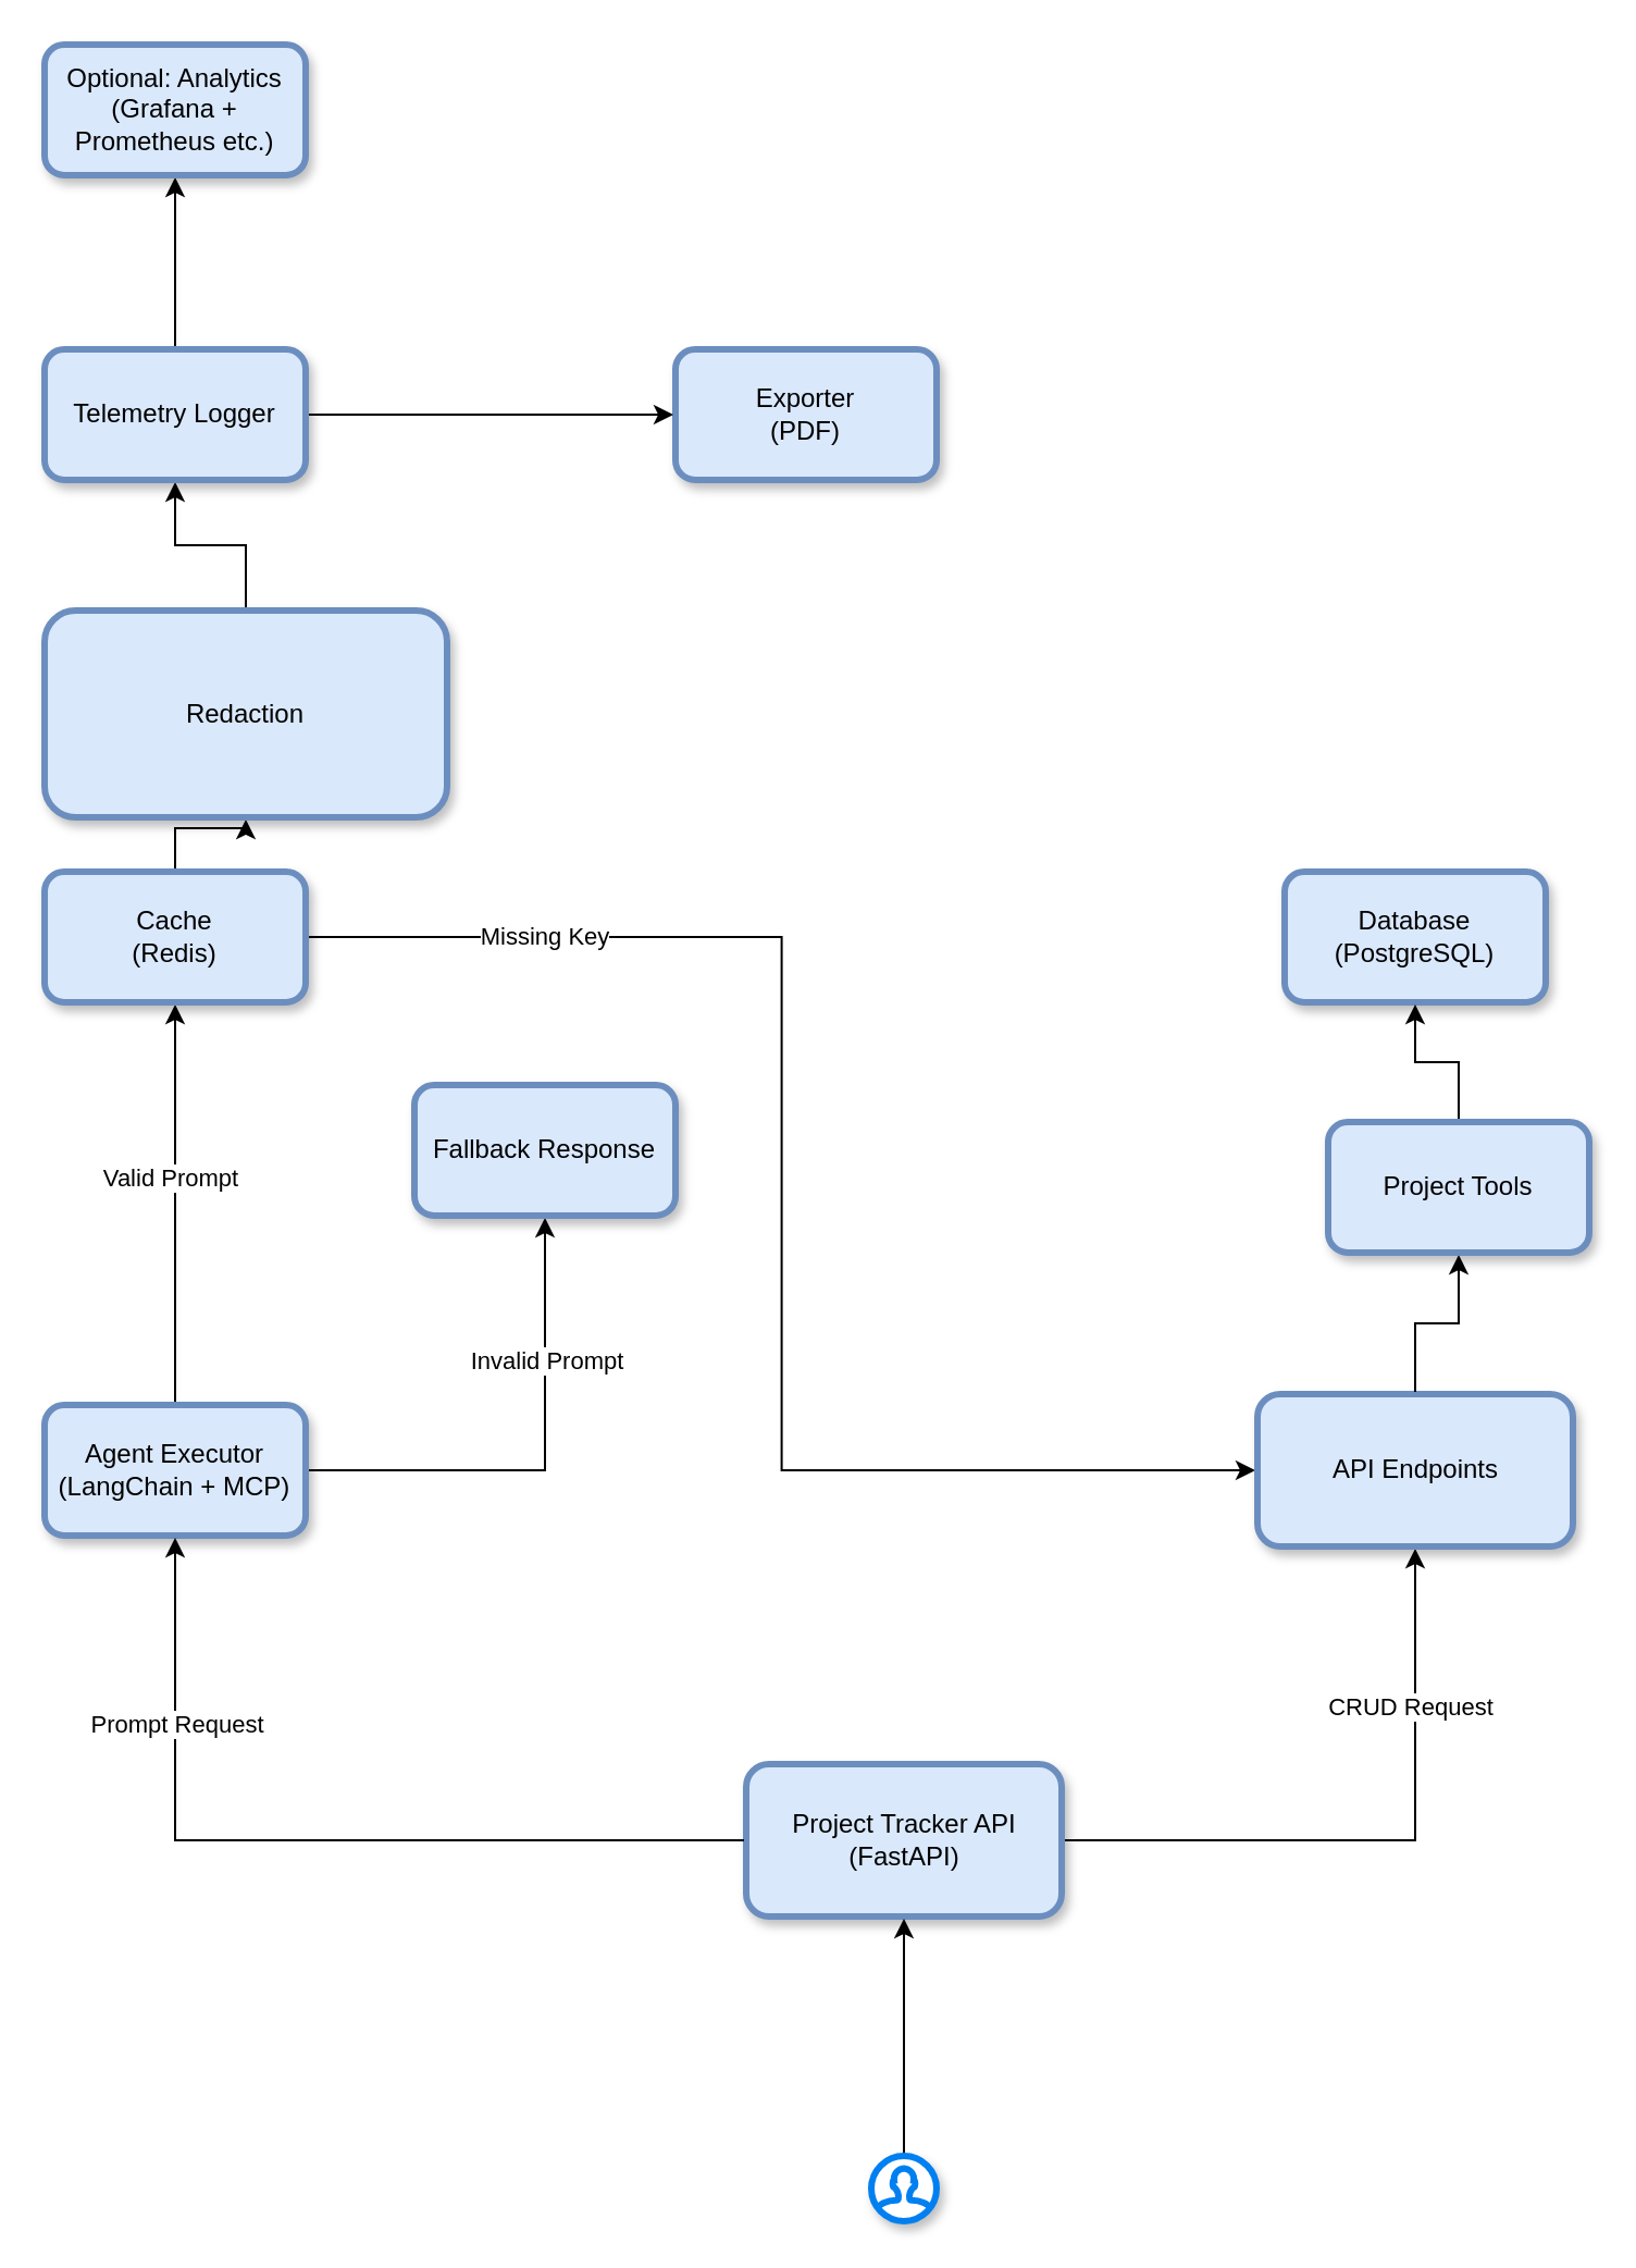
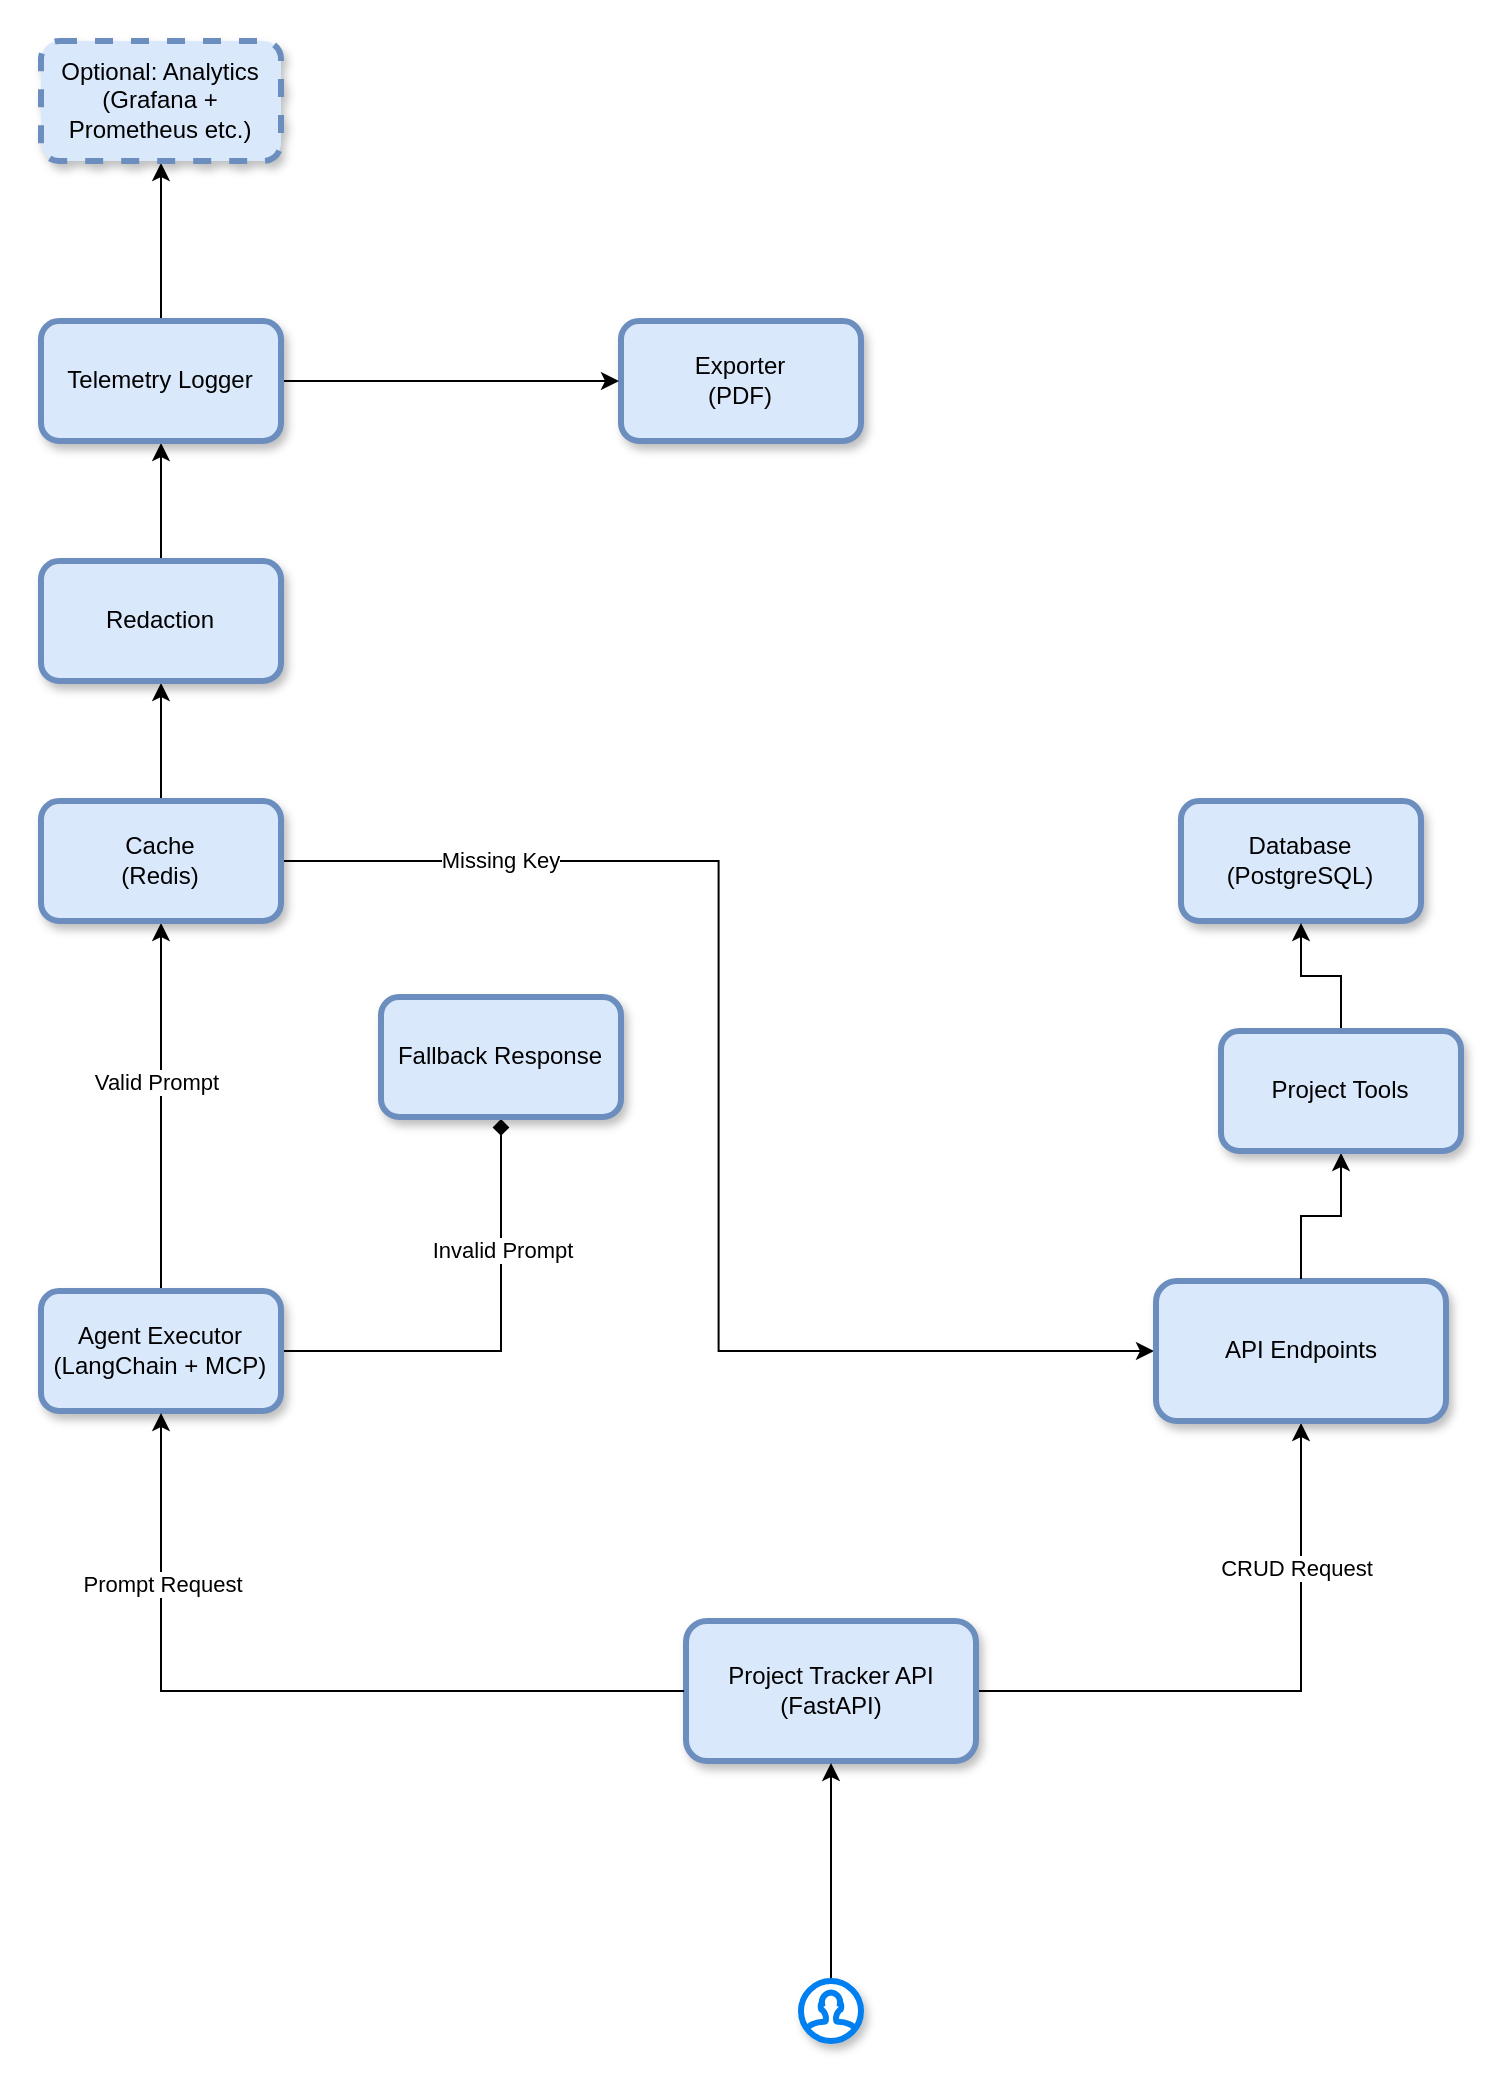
  <mxCell id="0" />
  <mxCell id="1" parent="0" />
  <mxCell id="2" value="Database&lt;br&gt;(PostgreSQL)" style="rounded=1;whiteSpace=wrap;html=1;fillColor=#dae8fc;strokeColor=#6c8ebf;gradientColor=none;glass=0;shadow=1;strokeWidth=3;perimeterSpacing=1;" parent="1" vertex="1"><mxGeometry x="590" y="400" width="120" height="60" as="geometry" /></mxCell>
  <mxCell id="3" style="edgeStyle=orthogonalEdgeStyle;rounded=0;orthogonalLoop=1;jettySize=auto;html=1;entryX=0.5;entryY=1;entryDx=0;entryDy=0;" parent="1" source="5" target="21" edge="1"><mxGeometry relative="1" as="geometry" /></mxCell>
  <mxCell id="4" value="CRUD Request" style="edgeLabel;html=1;align=center;verticalAlign=middle;resizable=0;points=[];" parent="3" vertex="1" connectable="0"><mxGeometry x="0.509" y="3" relative="1" as="geometry"><mxPoint as="offset" /></mxGeometry></mxCell>
  <mxCell id="5" value="Project Tracker API&lt;br&gt;(FastAPI)" style="rounded=1;whiteSpace=wrap;html=1;fillColor=#dae8fc;strokeColor=#6c8ebf;gradientColor=none;glass=0;shadow=1;strokeWidth=3;perimeterSpacing=1;" parent="1" vertex="1"><mxGeometry x="342.5" y="810" width="145" height="70" as="geometry" /></mxCell>
  <mxCell id="6" style="edgeStyle=orthogonalEdgeStyle;rounded=0;orthogonalLoop=1;jettySize=auto;html=1;entryX=0;entryY=0.5;entryDx=0;entryDy=0;endArrow=classic;endFill=1;strokeColor=default;exitX=1;exitY=0.5;exitDx=0;exitDy=0;" parent="1" source="15" target="21" edge="1"><mxGeometry relative="1" as="geometry"><mxPoint x="340" y="410" as="sourcePoint" /></mxGeometry></mxCell>
  <mxCell id="7" value="Missing Key" style="edgeLabel;html=1;align=center;verticalAlign=middle;resizable=0;points=[];" parent="6" vertex="1" connectable="0"><mxGeometry x="-0.683" y="1" relative="1" as="geometry"><mxPoint as="offset" /></mxGeometry></mxCell>
  <mxCell id="8" style="edgeStyle=orthogonalEdgeStyle;rounded=0;orthogonalLoop=1;jettySize=auto;html=1;" parent="1" source="12" target="15" edge="1"><mxGeometry relative="1" as="geometry" /></mxCell>
  <mxCell id="9" value="Valid Prompt" style="edgeLabel;html=1;align=center;verticalAlign=middle;resizable=0;points=[];" parent="8" vertex="1" connectable="0"><mxGeometry x="0.135" y="3" relative="1" as="geometry"><mxPoint as="offset" /></mxGeometry></mxCell>
- <mxCell id="10" style="edgeStyle=orthogonalEdgeStyle;rounded=0;orthogonalLoop=1;jettySize=auto;html=1;entryX=0.5;entryY=1;entryDx=0;entryDy=0;" parent="1" source="12" target="30" edge="1"><mxGeometry relative="1" as="geometry" /></mxCell>
+ <mxCell id="10" style="edgeStyle=orthogonalEdgeStyle;rounded=0;orthogonalLoop=1;jettySize=auto;html=1;entryX=0.5;entryY=1;entryDx=0;entryDy=0;endArrow=diamond;" parent="1" source="12" target="30" edge="1"><mxGeometry relative="1" as="geometry" /></mxCell>
  <mxCell id="11" value="Invalid Prompt" style="edgeLabel;html=1;align=center;verticalAlign=middle;resizable=0;points=[];" parent="10" vertex="1" connectable="0"><mxGeometry x="0.418" relative="1" as="geometry"><mxPoint as="offset" /></mxGeometry></mxCell>
  <mxCell id="12" value="Agent Executor (LangChain + MCP)" style="rounded=1;whiteSpace=wrap;html=1;fillColor=#dae8fc;strokeColor=#6c8ebf;gradientColor=none;glass=0;shadow=1;strokeWidth=3;perimeterSpacing=1;" parent="1" vertex="1"><mxGeometry x="20" y="645" width="120" height="60" as="geometry" /></mxCell>
  <mxCell id="13" value="Exporter&lt;br&gt;(PDF)" style="rounded=1;whiteSpace=wrap;html=1;fillColor=#dae8fc;strokeColor=#6c8ebf;gradientColor=none;glass=0;shadow=1;strokeWidth=3;perimeterSpacing=1;" parent="1" vertex="1"><mxGeometry x="310" y="160" width="120" height="60" as="geometry" /></mxCell>
  <mxCell id="14" style="edgeStyle=orthogonalEdgeStyle;rounded=0;orthogonalLoop=1;jettySize=auto;html=1;entryX=0.5;entryY=1;entryDx=0;entryDy=0;" parent="1" source="15" target="23" edge="1"><mxGeometry relative="1" as="geometry" /></mxCell>
  <mxCell id="15" value="Cache&lt;br&gt;(Redis)" style="rounded=1;whiteSpace=wrap;html=1;fillColor=#dae8fc;strokeColor=#6c8ebf;gradientColor=none;glass=0;shadow=1;strokeWidth=3;perimeterSpacing=1;" parent="1" vertex="1"><mxGeometry x="20" y="400" width="120" height="60" as="geometry" /></mxCell>
  <mxCell id="16" style="edgeStyle=orthogonalEdgeStyle;rounded=0;orthogonalLoop=1;jettySize=auto;html=1;entryX=0.5;entryY=1;entryDx=0;entryDy=0;" parent="1" source="17" target="5" edge="1"><mxGeometry relative="1" as="geometry" /></mxCell>
  <mxCell id="17" value="" style="html=1;verticalLabelPosition=bottom;align=center;labelBackgroundColor=#ffffff;verticalAlign=top;strokeWidth=3;strokeColor=#0080F0;shadow=1;dashed=0;shape=mxgraph.ios7.icons.user;" parent="1" vertex="1"><mxGeometry x="400" y="990" width="30" height="30" as="geometry" /></mxCell>
  <mxCell id="18" style="edgeStyle=orthogonalEdgeStyle;rounded=0;orthogonalLoop=1;jettySize=auto;html=1;entryX=0.5;entryY=1;entryDx=0;entryDy=0;" parent="1" source="5" target="12" edge="1"><mxGeometry relative="1" as="geometry"><mxPoint x="70" y="710" as="targetPoint" /></mxGeometry></mxCell>
  <mxCell id="19" value="Prompt Request" style="edgeLabel;html=1;align=center;verticalAlign=middle;resizable=0;points=[];" parent="18" vertex="1" connectable="0"><mxGeometry x="0.57" relative="1" as="geometry"><mxPoint y="-1" as="offset" /></mxGeometry></mxCell>
  <mxCell id="20" style="edgeStyle=orthogonalEdgeStyle;rounded=0;orthogonalLoop=1;jettySize=auto;html=1;entryX=0.5;entryY=1;entryDx=0;entryDy=0;" parent="1" source="29" target="2" edge="1"><mxGeometry relative="1" as="geometry" /></mxCell>
  <mxCell id="21" value="API Endpoints" style="rounded=1;whiteSpace=wrap;html=1;fillColor=#dae8fc;strokeColor=#6c8ebf;gradientColor=none;glass=0;shadow=1;strokeWidth=3;perimeterSpacing=1;" parent="1" vertex="1"><mxGeometry x="577.5" y="640" width="145" height="70" as="geometry" /></mxCell>
  <mxCell id="22" style="edgeStyle=orthogonalEdgeStyle;rounded=0;orthogonalLoop=1;jettySize=auto;html=1;" parent="1" source="23" target="26" edge="1"><mxGeometry relative="1" as="geometry" /></mxCell>
- <mxCell id="23" value="Redaction" style="rounded=1;whiteSpace=wrap;html=1;fillColor=#dae8fc;strokeColor=#6c8ebf;gradientColor=none;glass=0;shadow=1;strokeWidth=3;perimeterSpacing=1;" parent="1" vertex="1"><mxGeometry x="20" y="280" width="185" height="95" as="geometry" /></mxCell>
+ <mxCell id="23" value="Redaction" style="rounded=1;whiteSpace=wrap;html=1;fillColor=#dae8fc;strokeColor=#6c8ebf;gradientColor=none;glass=0;shadow=1;strokeWidth=3;perimeterSpacing=1;" parent="1" vertex="1"><mxGeometry x="20" y="280" width="120" height="60" as="geometry" /></mxCell>
  <mxCell id="24" style="edgeStyle=orthogonalEdgeStyle;rounded=0;orthogonalLoop=1;jettySize=auto;html=1;entryX=0;entryY=0.5;entryDx=0;entryDy=0;" parent="1" source="26" target="13" edge="1"><mxGeometry relative="1" as="geometry" /></mxCell>
  <mxCell id="25" value="" style="edgeStyle=orthogonalEdgeStyle;rounded=0;orthogonalLoop=1;jettySize=auto;html=1;" parent="1" source="26" target="27" edge="1"><mxGeometry relative="1" as="geometry" /></mxCell>
  <mxCell id="26" value="Telemetry Logger" style="rounded=1;whiteSpace=wrap;html=1;fillColor=#dae8fc;strokeColor=#6c8ebf;gradientColor=none;glass=0;shadow=1;strokeWidth=3;perimeterSpacing=1;" parent="1" vertex="1"><mxGeometry x="20" y="160" width="120" height="60" as="geometry" /></mxCell>
- <mxCell id="27" value="Optional: Analytics&lt;br&gt;(Grafana + Prometheus etc.)" style="whiteSpace=wrap;html=1;rounded=1;fillColor=#dae8fc;strokeColor=#6c8ebf;gradientColor=none;glass=0;shadow=1;strokeWidth=3;perimeterSpacing=1;" parent="1" vertex="1"><mxGeometry x="20" y="20" width="120" height="60" as="geometry" /></mxCell>
+ <mxCell id="27" value="Optional: Analytics&lt;br&gt;(Grafana + Prometheus etc.)" style="whiteSpace=wrap;html=1;rounded=1;fillColor=#dae8fc;strokeColor=#6c8ebf;gradientColor=none;glass=0;shadow=1;strokeWidth=3;perimeterSpacing=1;dashed=1;" parent="1" vertex="1"><mxGeometry x="20" y="20" width="120" height="60" as="geometry" /></mxCell>
  <mxCell id="28" value="" style="edgeStyle=orthogonalEdgeStyle;rounded=0;orthogonalLoop=1;jettySize=auto;html=1;entryX=0.5;entryY=1;entryDx=0;entryDy=0;" parent="1" source="21" target="29" edge="1"><mxGeometry relative="1" as="geometry"><mxPoint x="650" y="640" as="sourcePoint" /><mxPoint x="650" y="460" as="targetPoint" /></mxGeometry></mxCell>
  <mxCell id="29" value="Project Tools" style="rounded=1;whiteSpace=wrap;html=1;fillColor=#dae8fc;strokeColor=#6c8ebf;gradientColor=none;glass=0;shadow=1;strokeWidth=3;perimeterSpacing=1;" parent="1" vertex="1"><mxGeometry x="610" y="515" width="120" height="60" as="geometry" /></mxCell>
  <mxCell id="30" value="Fallback Response" style="rounded=1;whiteSpace=wrap;html=1;fillColor=#dae8fc;strokeColor=#6c8ebf;gradientColor=none;glass=0;shadow=1;strokeWidth=3;perimeterSpacing=1;" parent="1" vertex="1"><mxGeometry x="190" y="498" width="120" height="60" as="geometry" /></mxCell>
